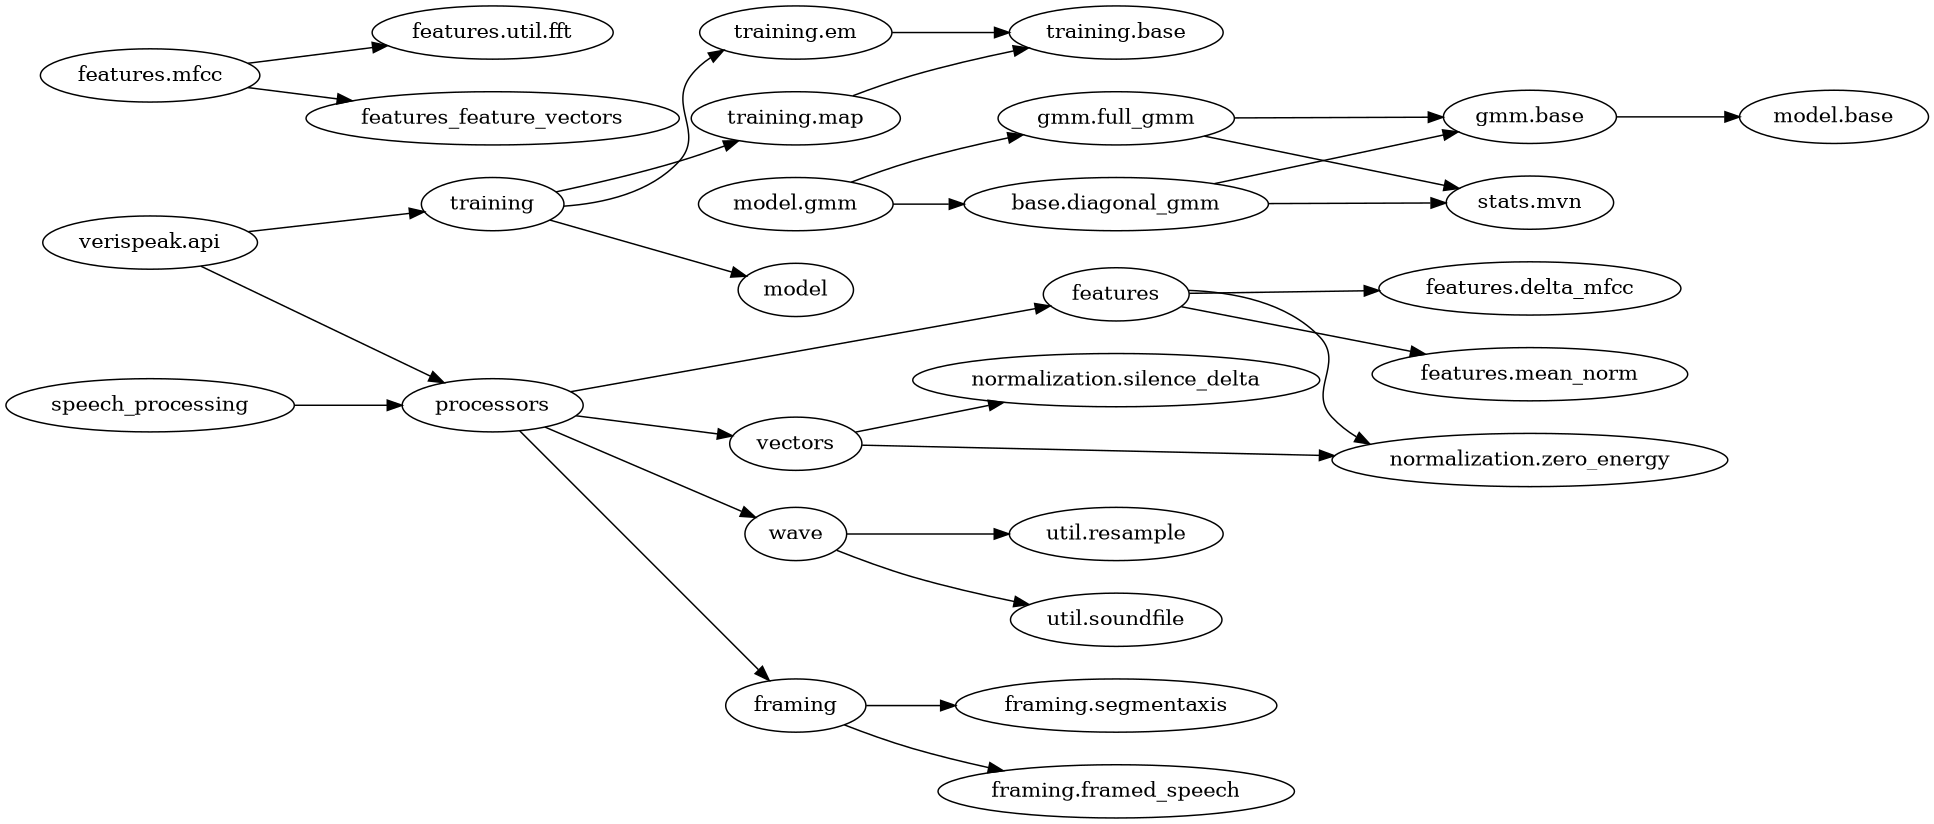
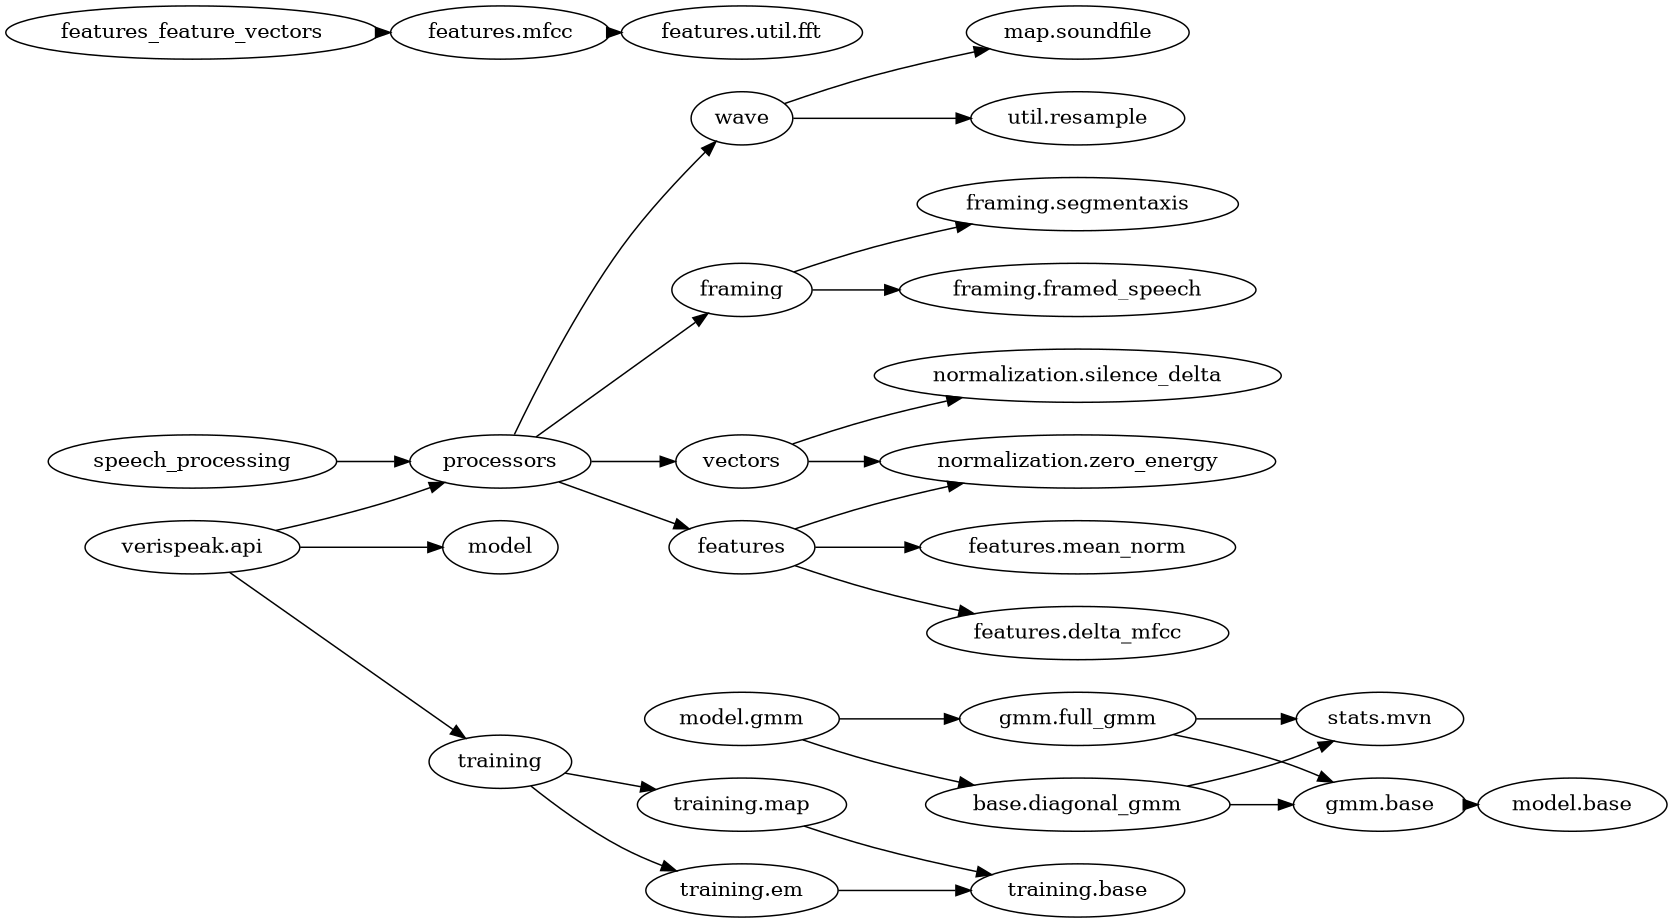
  digraph {
    nodesep=.3
    rankdir=LR
    ranksep=.1
    node [style=ordnode]
    n1 [label="verispeak.api"]
    processors
    training
    model
    n5 [label="model.gmm"]
    n6 [label=vectors]
    wave
    features
    framing
    n10 [label="training.em"]
    n11 [label="training.map"]
    n12 [label="features.mfcc"]
    n13 [label="features.util.fft"]
    n14 [label="features.delta_mfcc"]
    n15 [label="features.mean_norm"]
    n16 [label="framing.segmentaxis"]
    n17 [label="framing.framed_speech"]
    n18 [label="normalization.silence_delta"]
    n19 [label="normalization.zero_energy"]
-   n20 [label="util.soundfile"]
+   n20 [label="map.soundfile"]
    n21 [label="util.resample"]
    n22 [label="stats.mvn"]
    speech_processing [style=last]
    n24 [label="base.diagonal_gmm"]
    n25 [label="gmm.full_gmm"]
    n26 [label="gmm.base" style=last]
    n27 [label="model.base"]
    n28 [label="training.base" style=last]
    features_feature_vectors
    n1 -> processors
    n1 -> training
-   training -> model
+   n1 -> model
    processors -> n5 [style=invis]
    processors -> n6
    processors -> wave
    processors -> features
    processors -> framing
    training -> n5 [style=invis]
    training -> n10
    training -> n11
    model -> features [style=invis]
    n5 -> n24
    n5 -> n25
    n6 -> n18
    n6 -> n19
    wave -> n20
    wave -> n21
    features -> n14
    features -> n15
    features -> n19
    framing -> n16
    framing -> n17
    n10 -> n28
    n11 -> n28
    n12 -> n13
    speech_processing -> processors
    n24 -> n22
    n24 -> n26
    n25 -> n22
    n25 -> n26
    n26 -> n27
-   n12 -> features_feature_vectors
+   features_feature_vectors -> n12
  }
